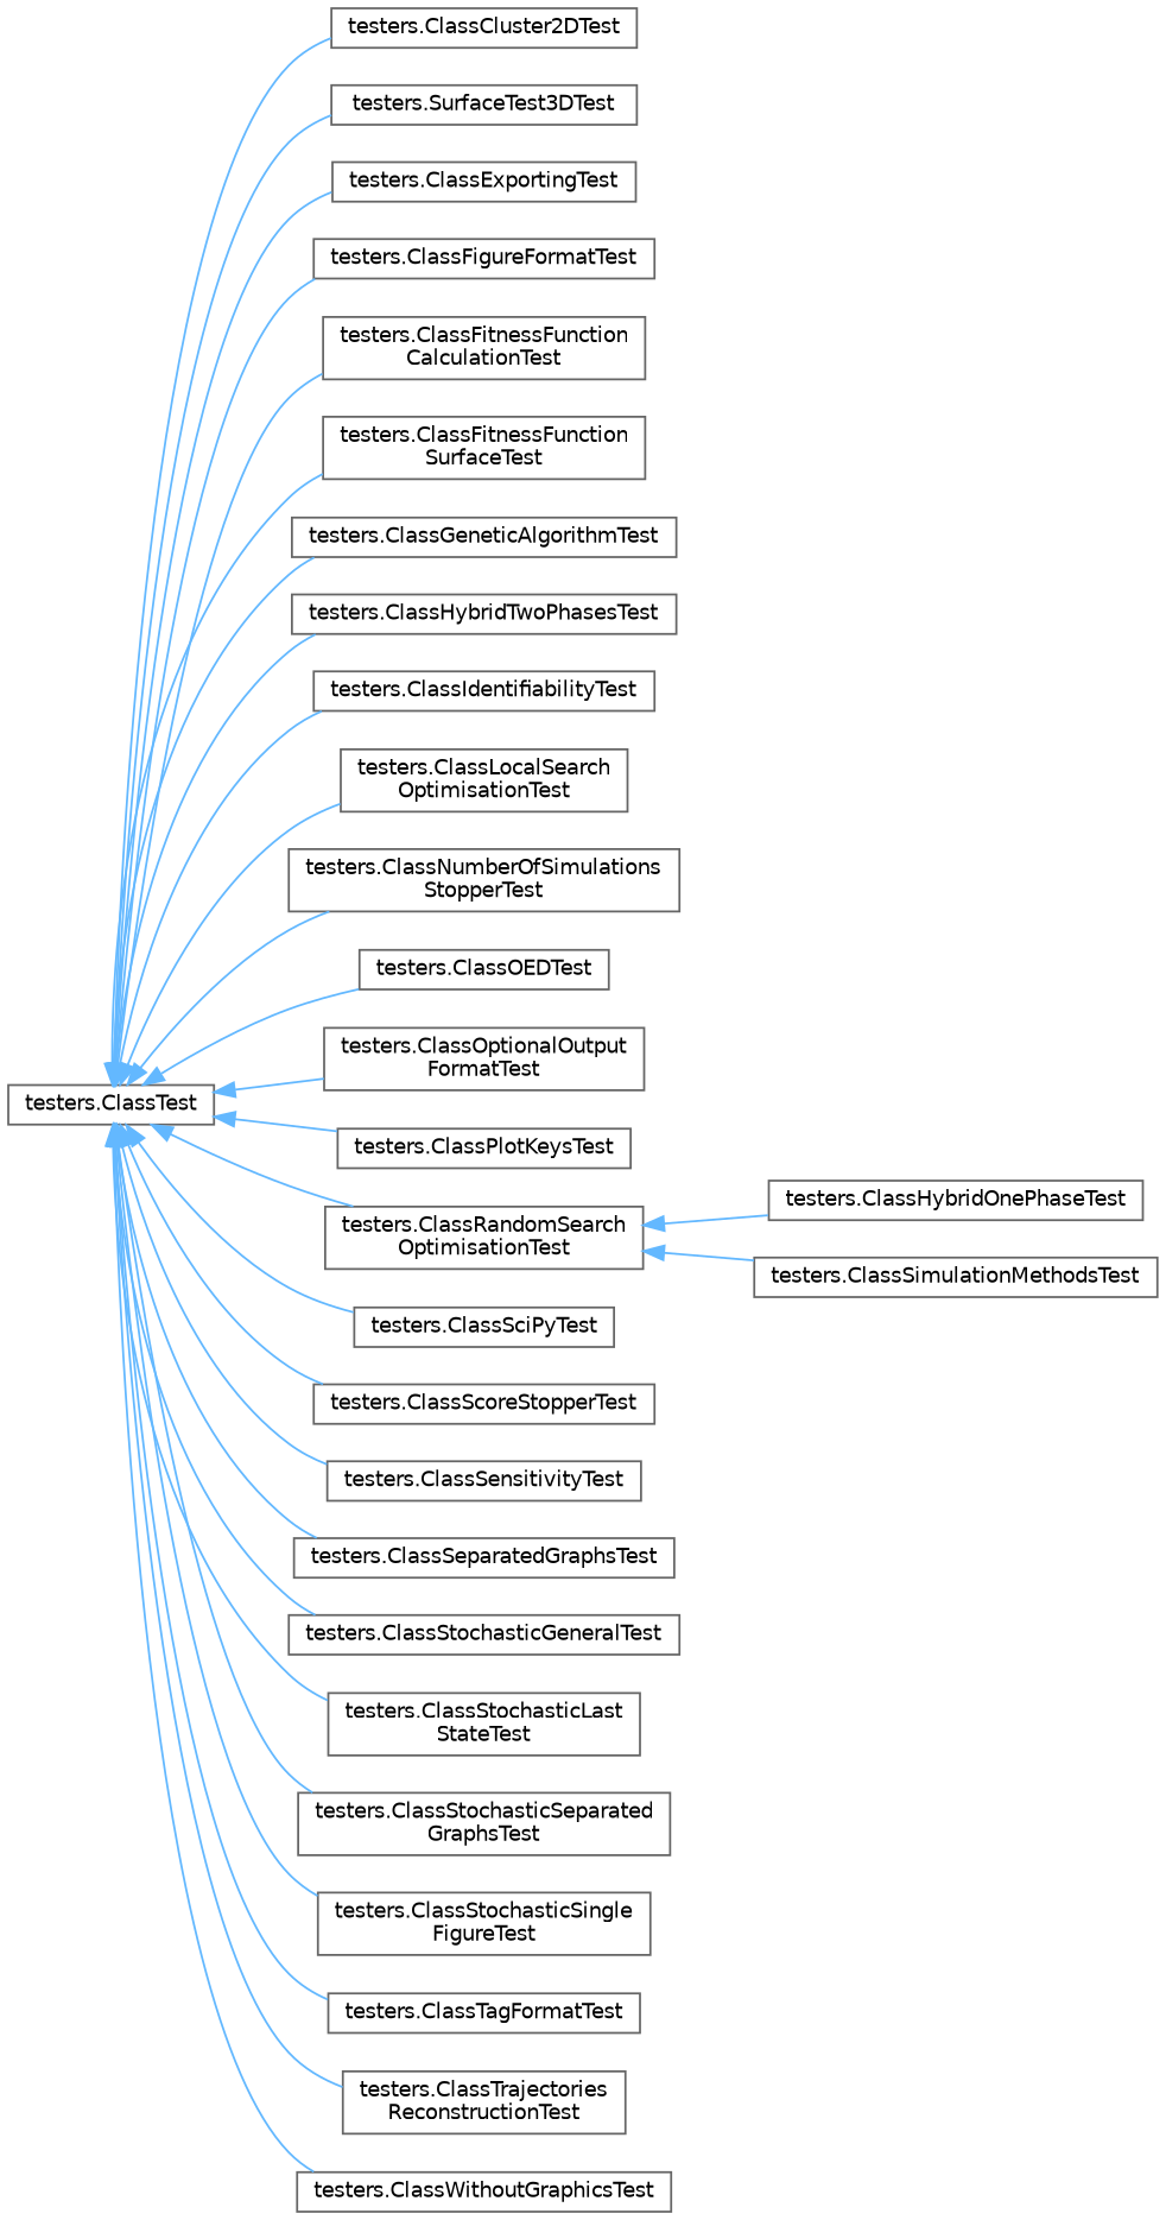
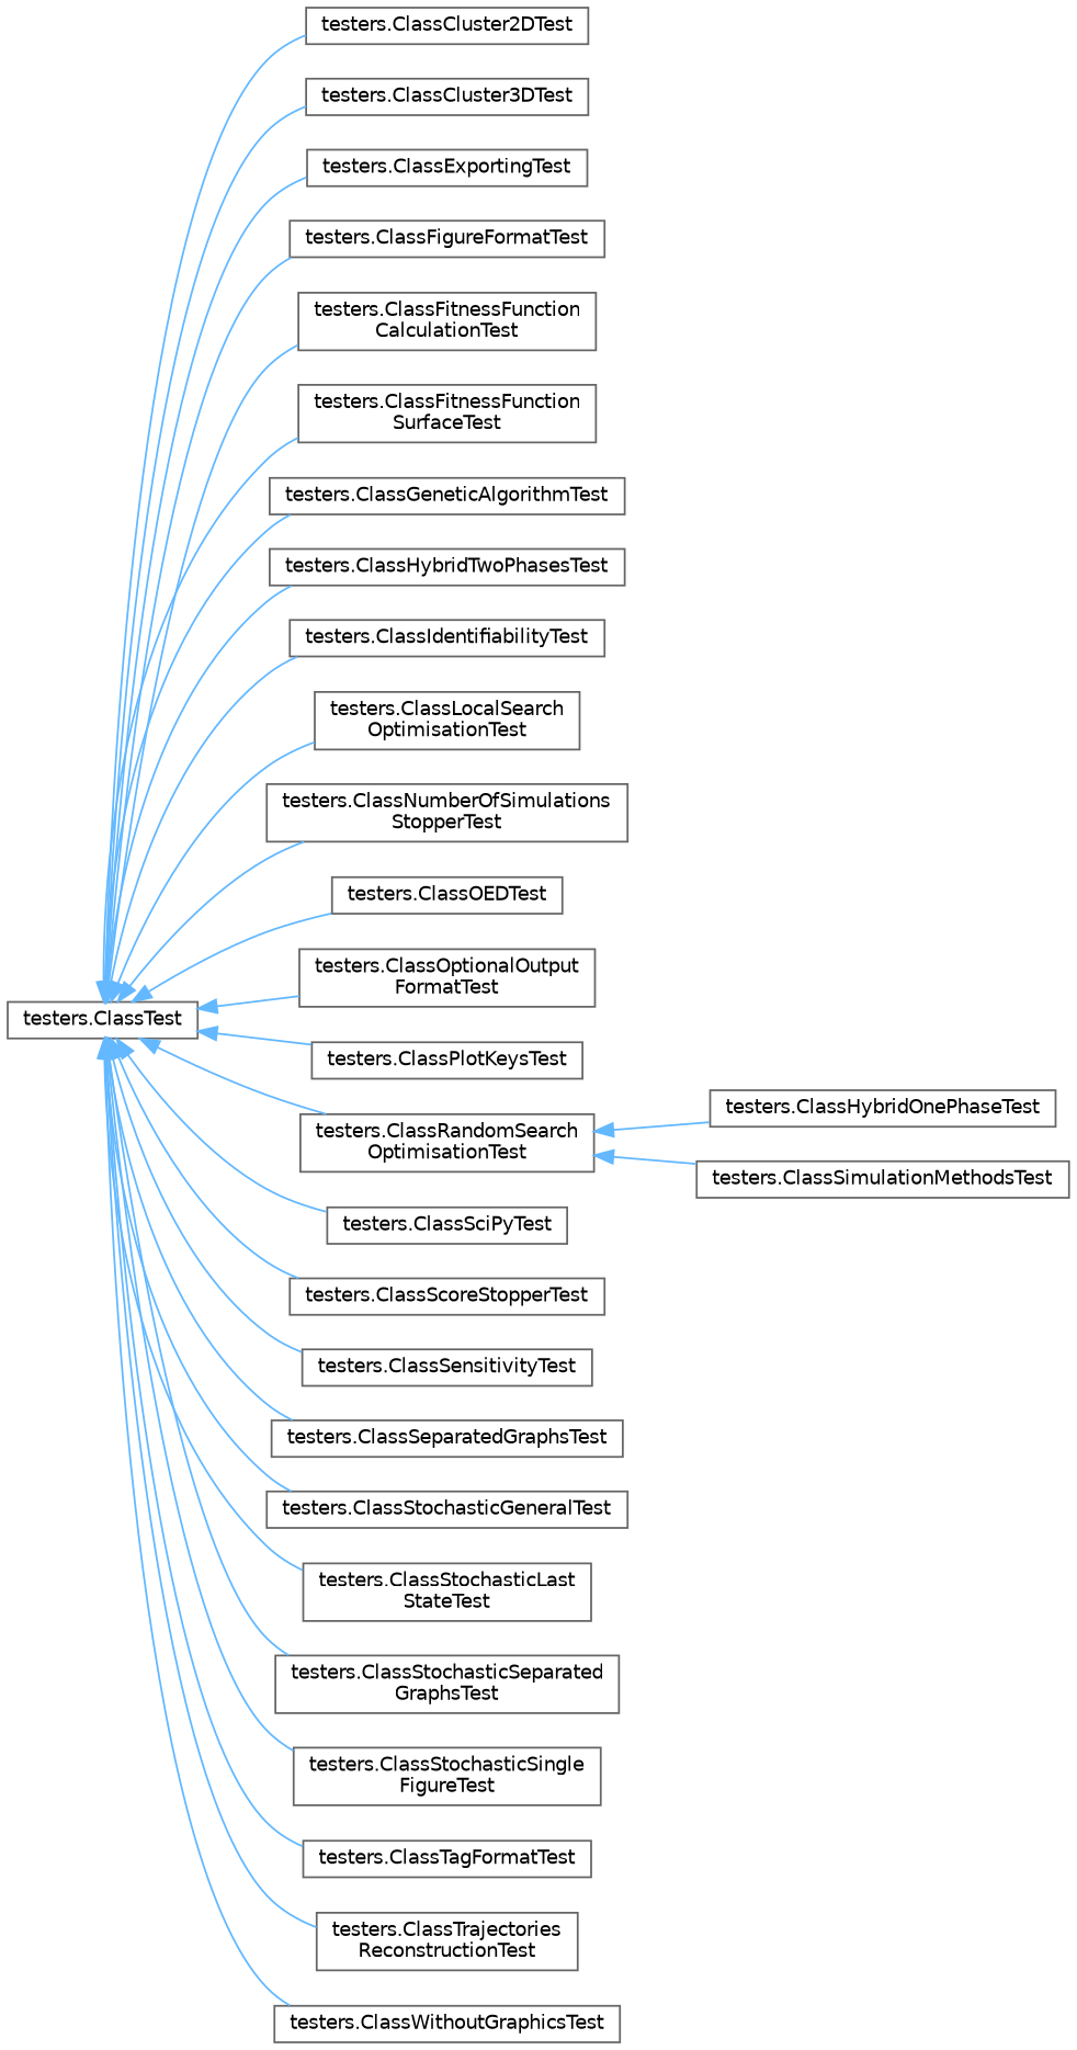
  digraph {
    rankdir=LR
    node [color=grey40 fillcolor=white fontname=Helvetica fontsize=10 shape=box style=filled]
    edge [color=steelblue1 dir=back fontname=Helvetica fontsize=10 labelfontname=Helvetica labelfontsize=10 style=solid]
    n1 [height=0.2 label="testers.ClassTest" width=0.4]
    n2 [height=0.2 label="testers.ClassCluster2DTest" width=0.4]
-   n3 [height=0.2 label="testers.SurfaceTest3DTest" width=0.4]
+   n3 [height=0.2 label="testers.ClassCluster3DTest" width=0.4]
    n4 [height=0.2 label="testers.ClassExportingTest" width=0.4]
    n5 [height=0.2 label="testers.ClassFigureFormatTest" width=0.4]
    n6 [height=0.2 label="testers.ClassFitnessFunction\lCalculationTest" width=0.4]
    n7 [height=0.2 label="testers.ClassFitnessFunction\lSurfaceTest" width=0.4]
    n8 [height=0.2 label="testers.ClassGeneticAlgorithmTest" width=0.4]
    n9 [height=0.2 label="testers.ClassHybridTwoPhasesTest" width=0.4]
    n10 [height=0.2 label="testers.ClassIdentifiabilityTest" width=0.4]
    n11 [height=0.2 label="testers.ClassLocalSearch\lOptimisationTest" width=0.4]
    n12 [height=0.2 label="testers.ClassNumberOfSimulations\lStopperTest" width=0.4]
    n13 [height=0.2 label="testers.ClassOEDTest" width=0.4]
    n14 [height=0.2 label="testers.ClassOptionalOutput\lFormatTest" width=0.4]
    n15 [height=0.2 label="testers.ClassPlotKeysTest" width=0.4]
    n16 [height=0.2 label="testers.ClassRandomSearch\lOptimisationTest" width=0.4]
    n17 [height=0.2 label="testers.ClassSciPyTest" width=0.4]
    n18 [height=0.2 label="testers.ClassScoreStopperTest" width=0.4]
    n19 [height=0.2 label="testers.ClassSensitivityTest" width=0.4]
    n20 [height=0.2 label="testers.ClassSeparatedGraphsTest" width=0.4]
    n21 [height=0.2 label="testers.ClassStochasticGeneralTest" width=0.4]
    n22 [height=0.2 label="testers.ClassStochasticLast\lStateTest" width=0.4]
    n23 [height=0.2 label="testers.ClassStochasticSeparated\lGraphsTest" width=0.4]
    n24 [height=0.2 label="testers.ClassStochasticSingle\lFigureTest" width=0.4]
    n25 [height=0.2 label="testers.ClassTagFormatTest" width=0.4]
    n26 [height=0.2 label="testers.ClassTrajectories\lReconstructionTest" width=0.4]
    n27 [height=0.2 label="testers.ClassWithoutGraphicsTest" width=0.4]
    n28 [height=0.2 label="testers.ClassHybridOnePhaseTest" width=0.4]
    n29 [height=0.2 label="testers.ClassSimulationMethodsTest" width=0.4]
    n1 -> n2
    n1 -> n3
    n1 -> n4
    n1 -> n5
    n1 -> n6
    n1 -> n7
    n1 -> n8
    n1 -> n9
    n1 -> n10
    n1 -> n11
    n1 -> n12
    n1 -> n13
    n1 -> n14
    n1 -> n15
    n1 -> n16
    n1 -> n17
    n1 -> n18
    n1 -> n19
    n1 -> n20
    n1 -> n21
    n1 -> n22
    n1 -> n23
    n1 -> n24
    n1 -> n25
    n1 -> n26
    n1 -> n27
    n16 -> n28
    n16 -> n29
  }
